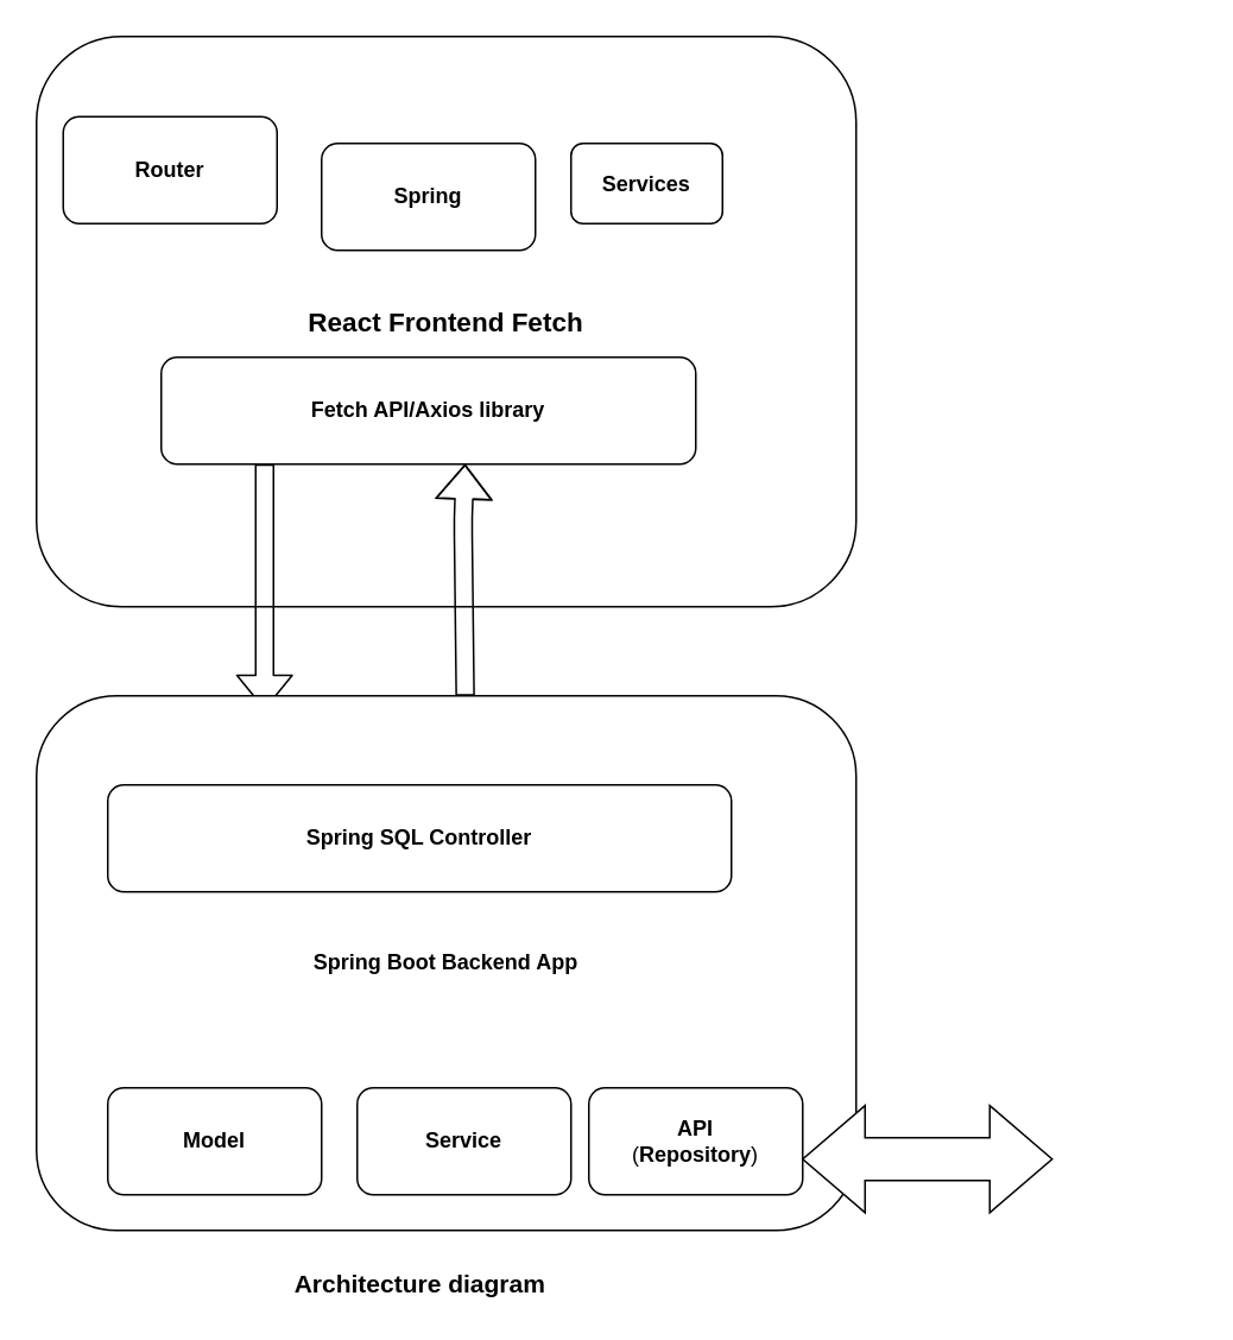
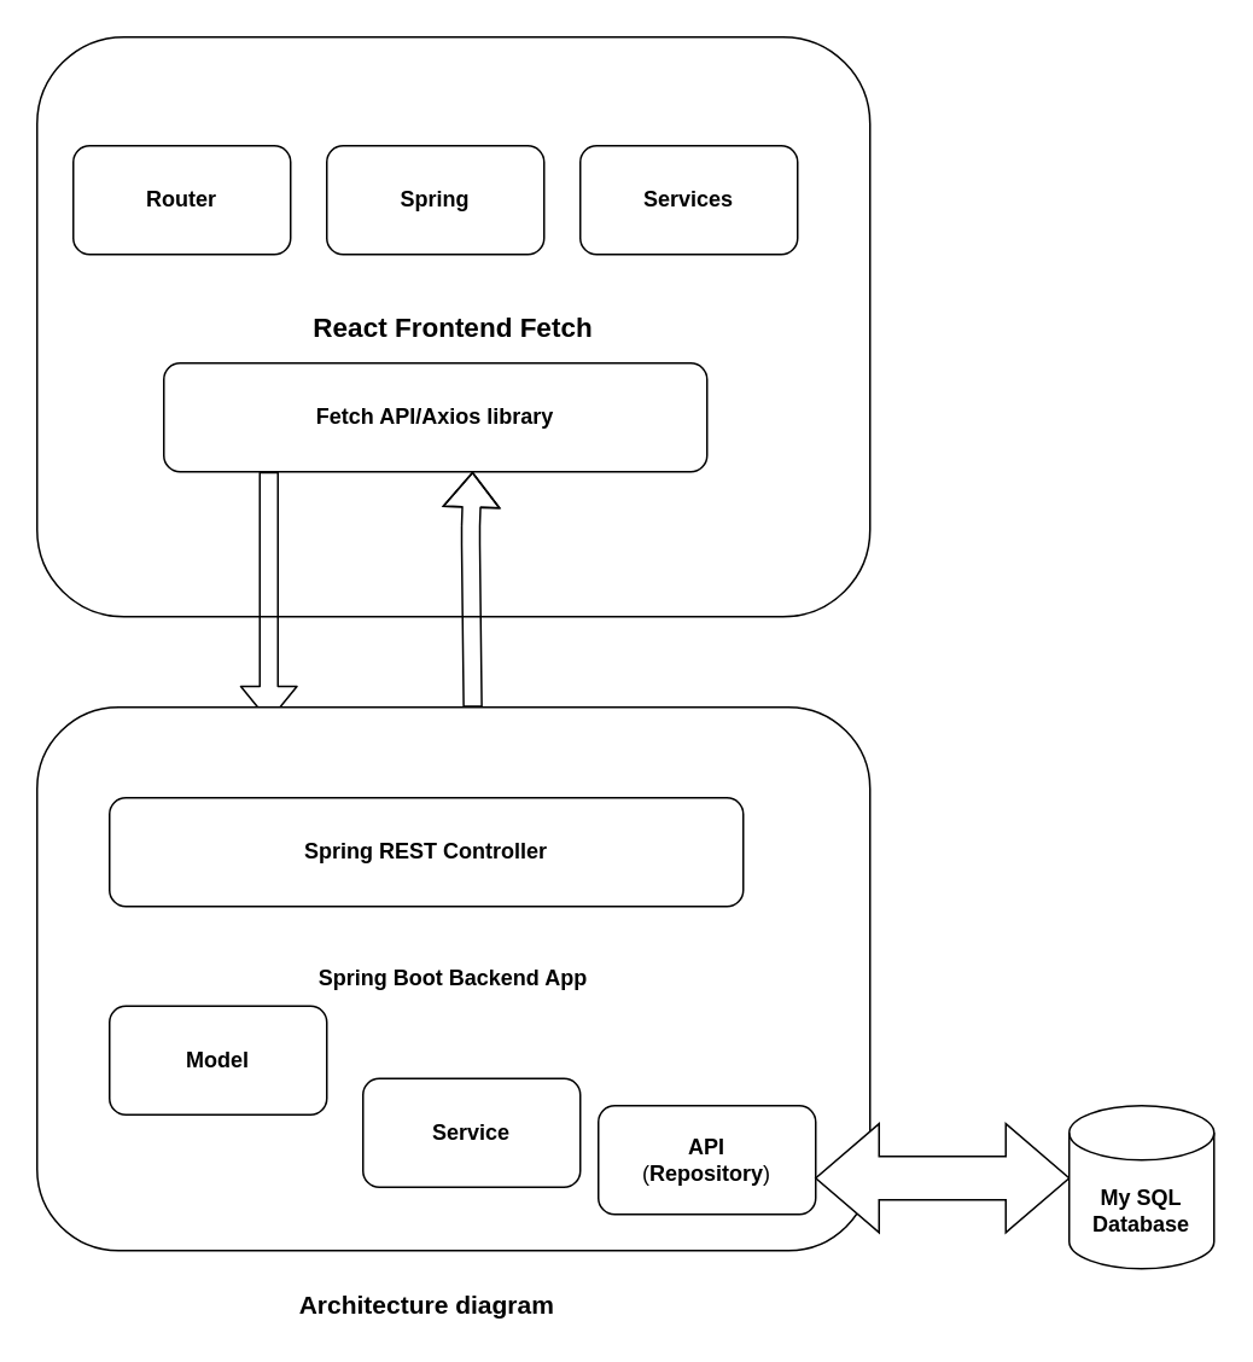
  <mxCell id="0" />
  <mxCell id="1" parent="0" />
  <mxCell id="2" value="&lt;b&gt;&lt;font style=&quot;font-size: 15px&quot;&gt;React Frontend Fetch&lt;/font&gt;&lt;/b&gt;" style="rounded=1;whiteSpace=wrap;html=1;" vertex="1" parent="1"><mxGeometry x="20" y="20" width="460" height="320" as="geometry" /></mxCell>
- <mxCell id="3" value="&lt;b&gt;Router&lt;/b&gt;" style="rounded=1;whiteSpace=wrap;html=1;" vertex="1" parent="1"><mxGeometry x="35" y="65" width="120" height="60" as="geometry" /></mxCell>
+ <mxCell id="3" value="&lt;b&gt;Router&lt;/b&gt;" style="rounded=1;whiteSpace=wrap;html=1;" vertex="1" parent="1"><mxGeometry x="40" y="80" width="120" height="60" as="geometry" /></mxCell>
  <mxCell id="4" value="&lt;b&gt;Spring&lt;/b&gt;" style="rounded=1;whiteSpace=wrap;html=1;" vertex="1" parent="1"><mxGeometry x="180" y="80" width="120" height="60" as="geometry" /></mxCell>
- <mxCell id="5" value="&lt;b&gt;Services&lt;/b&gt;" style="rounded=1;whiteSpace=wrap;html=1;" vertex="1" parent="1"><mxGeometry x="320" y="80" width="85" height="45" as="geometry" /></mxCell>
+ <mxCell id="5" value="&lt;b&gt;Services&lt;/b&gt;" style="rounded=1;whiteSpace=wrap;html=1;" vertex="1" parent="1"><mxGeometry x="320" y="80" width="120" height="60" as="geometry" /></mxCell>
  <mxCell id="6" value="&lt;b&gt;Fetch API/Axios library&lt;/b&gt;" style="rounded=1;whiteSpace=wrap;html=1;" vertex="1" parent="1"><mxGeometry x="90" y="200" width="300" height="60" as="geometry" /></mxCell>
  <mxCell id="7" value="" style="shape=flexArrow;endArrow=classic;html=1;" edge="1" parent="1"><mxGeometry width="50" height="50" relative="1" as="geometry"><mxPoint x="148" y="260" as="sourcePoint" /><mxPoint x="148" y="398" as="targetPoint" /></mxGeometry></mxCell>
  <mxCell id="8" value="" style="shape=flexArrow;endArrow=classic;html=1;exitX=0.523;exitY=0;exitDx=0;exitDy=0;exitPerimeter=0;" edge="1" parent="1" source="9"><mxGeometry width="50" height="50" relative="1" as="geometry"><mxPoint x="260.5" y="387" as="sourcePoint" /><mxPoint x="260.5" y="260" as="targetPoint" /><Array as="points"><mxPoint x="259.5" y="300" /><mxPoint x="259.5" y="290" /></Array></mxGeometry></mxCell>
  <mxCell id="9" value="&lt;b&gt;Spring Boot Backend App&lt;/b&gt;" style="rounded=1;whiteSpace=wrap;html=1;" vertex="1" parent="1"><mxGeometry x="20" y="390" width="460" height="300" as="geometry" /></mxCell>
- <mxCell id="10" value="&lt;b&gt;Spring SQL Controller&lt;/b&gt;" style="rounded=1;whiteSpace=wrap;html=1;" vertex="1" parent="1"><mxGeometry x="60" y="440" width="350" height="60" as="geometry" /></mxCell>
- <mxCell id="11" value="&lt;b&gt;Model&lt;/b&gt;" style="rounded=1;whiteSpace=wrap;html=1;" vertex="1" parent="1"><mxGeometry x="60" y="610" width="120" height="60" as="geometry" /></mxCell>
- <mxCell id="12" value="&lt;b&gt;Service&lt;/b&gt;" style="rounded=1;whiteSpace=wrap;html=1;" vertex="1" parent="1"><mxGeometry x="200" y="610" width="120" height="60" as="geometry" /></mxCell>
+ <mxCell id="10" value="&lt;b&gt;Spring REST Controller&lt;/b&gt;" style="rounded=1;whiteSpace=wrap;html=1;" vertex="1" parent="1"><mxGeometry x="60" y="440" width="350" height="60" as="geometry" /></mxCell>
+ <mxCell id="11" value="&lt;b&gt;Model&lt;/b&gt;" style="rounded=1;whiteSpace=wrap;html=1;" vertex="1" parent="1"><mxGeometry x="60" y="555" width="120" height="60" as="geometry" /></mxCell>
+ <mxCell id="12" value="&lt;b&gt;Service&lt;/b&gt;" style="rounded=1;whiteSpace=wrap;html=1;" vertex="1" parent="1"><mxGeometry x="200" y="595" width="120" height="60" as="geometry" /></mxCell>
  <mxCell id="13" value="&lt;b&gt;API&lt;br&gt;&lt;/b&gt;(&lt;b&gt;Repository&lt;/b&gt;)" style="rounded=1;whiteSpace=wrap;html=1;" vertex="1" parent="1"><mxGeometry x="330" y="610" width="120" height="60" as="geometry" /></mxCell>
  <mxCell id="14" style="edgeStyle=orthogonalEdgeStyle;rounded=0;orthogonalLoop=1;jettySize=auto;html=1;exitX=0.5;exitY=1;exitDx=0;exitDy=0;" edge="1" parent="1" source="9" target="9"><mxGeometry relative="1" as="geometry" /></mxCell>
  <mxCell id="15" value="" style="html=1;shadow=0;dashed=0;align=center;verticalAlign=middle;shape=mxgraph.arrows2.twoWayArrow;dy=0.6;dx=35;" vertex="1" parent="1"><mxGeometry x="450" y="620" width="140" height="60" as="geometry" /></mxCell>
+ <mxCell id="16" value="&lt;b&gt;My SQL&lt;br&gt;Database&lt;/b&gt;" style="shape=cylinder3;whiteSpace=wrap;html=1;boundedLbl=1;backgroundOutline=1;size=15;" vertex="1" parent="1"><mxGeometry x="590" y="610" width="80" height="90" as="geometry" /></mxCell>
  <mxCell id="17" value="&lt;b&gt;&lt;font style=&quot;font-size: 14px&quot;&gt;Architecture diagram&lt;/font&gt;&lt;/b&gt;" style="text;html=1;align=center;verticalAlign=middle;resizable=0;points=[];autosize=1;strokeColor=none;fillColor=none;" vertex="1" parent="1"><mxGeometry x="155" y="710" width="160" height="20" as="geometry" /></mxCell>
